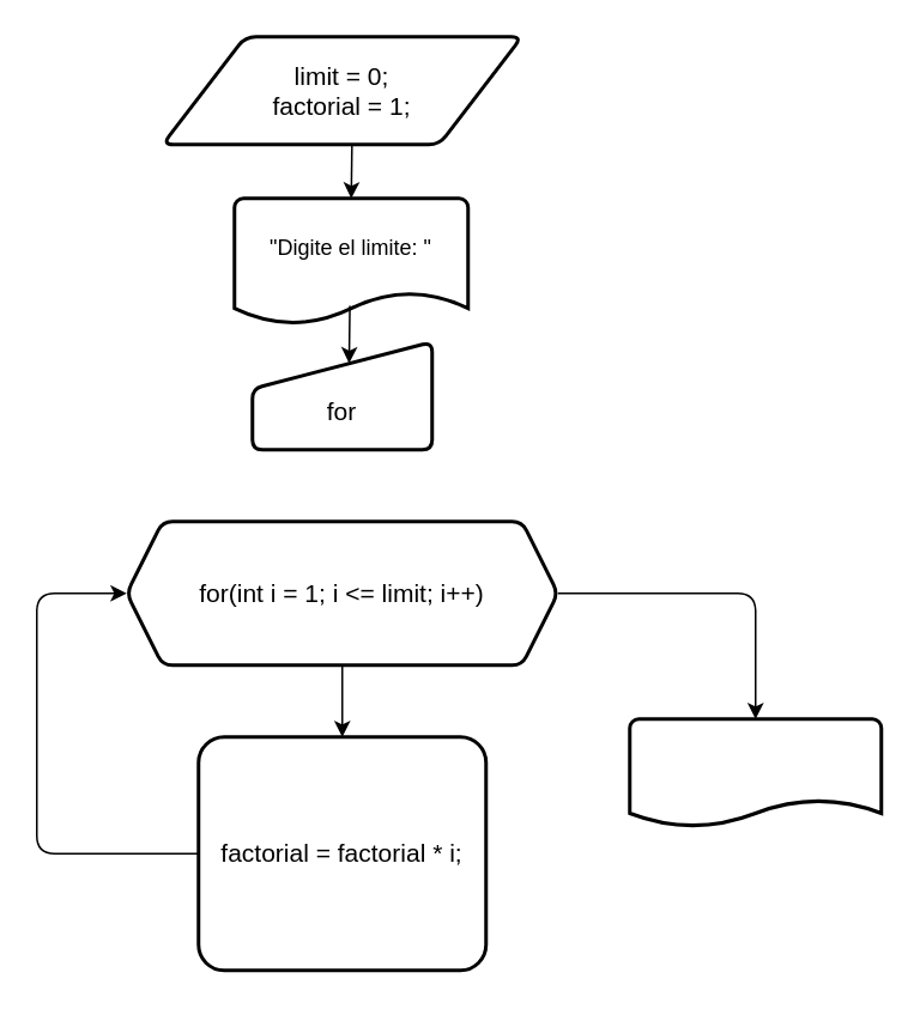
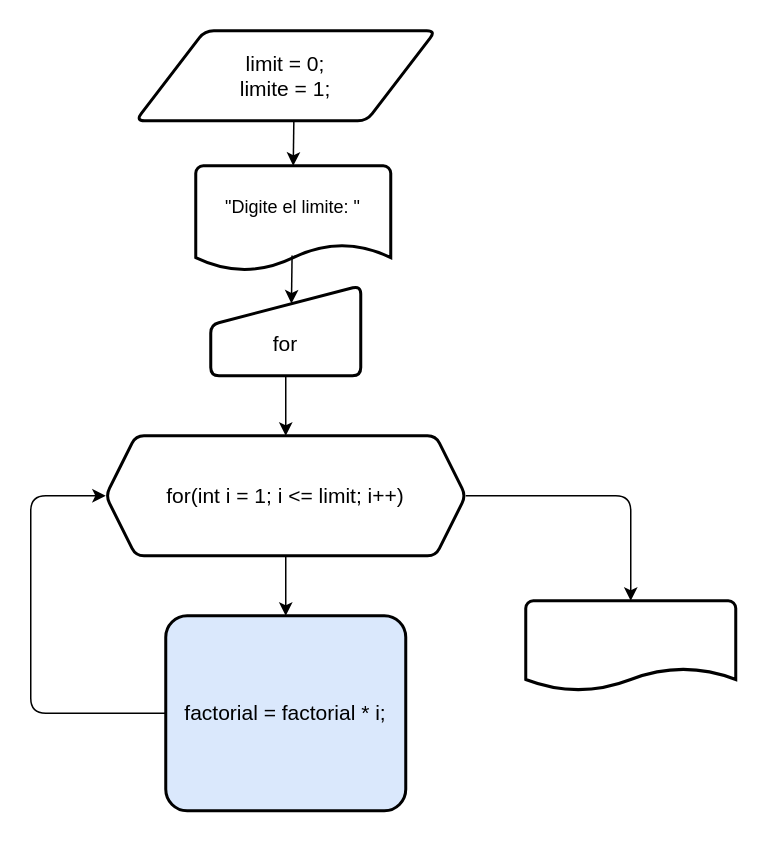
  <mxCell id="0" />
  <mxCell id="1" parent="0" />
- <mxCell id="2" value="limit = 0;&lt;div&gt;factorial = 1;&lt;/div&gt;" style="shape=parallelogram;html=1;strokeWidth=2;perimeter=parallelogramPerimeter;whiteSpace=wrap;rounded=1;arcSize=12;size=0.23;fontSize=14;" vertex="1" parent="1"><mxGeometry x="90" y="20" width="200" height="60" as="geometry" /></mxCell>
+ <mxCell id="2" value="limit = 0;&lt;div&gt;limite = 1;&lt;/div&gt;" style="shape=parallelogram;html=1;strokeWidth=2;perimeter=parallelogramPerimeter;whiteSpace=wrap;rounded=1;arcSize=12;size=0.23;fontSize=14;" vertex="1" parent="1"><mxGeometry x="90" y="20" width="200" height="60" as="geometry" /></mxCell>
  <mxCell id="3" value="&quot;Digite el limite: &quot;&lt;div&gt;&lt;br&gt;&lt;/div&gt;" style="strokeWidth=2;html=1;shape=mxgraph.flowchart.document2;whiteSpace=wrap;size=0.25;" vertex="1" parent="1"><mxGeometry x="130" y="110" width="130" height="70" as="geometry" /></mxCell>
  <mxCell id="4" value="" style="edgeStyle=none;orthogonalLoop=1;jettySize=auto;html=1;exitX=0.527;exitY=0.995;exitDx=0;exitDy=0;exitPerimeter=0;entryX=0.5;entryY=0;entryDx=0;entryDy=0;entryPerimeter=0;" edge="1" parent="1" source="2" target="3"><mxGeometry width="100" relative="1" as="geometry"><mxPoint x="180" y="100" as="sourcePoint" /><mxPoint x="196" y="130" as="targetPoint" /><Array as="points" /></mxGeometry></mxCell>
+ <mxCell id="5" value="" style="edgeStyle=none;html=1;" edge="1" parent="1" source="6" target="10"><mxGeometry relative="1" as="geometry" /></mxCell>
  <mxCell id="6" value="&lt;div&gt;&lt;br&gt;&lt;/div&gt;&lt;div&gt;for&lt;/div&gt;" style="html=1;strokeWidth=2;shape=manualInput;whiteSpace=wrap;rounded=1;size=26;arcSize=11;fontSize=14;" vertex="1" parent="1"><mxGeometry x="140" y="190" width="100" height="60" as="geometry" /></mxCell>
  <mxCell id="7" style="edgeStyle=none;html=1;entryX=0.538;entryY=0.197;entryDx=0;entryDy=0;entryPerimeter=0;exitX=0.494;exitY=0.855;exitDx=0;exitDy=0;exitPerimeter=0;" edge="1" parent="1" source="3" target="6"><mxGeometry relative="1" as="geometry" /></mxCell>
  <mxCell id="8" value="" style="edgeStyle=none;html=1;" edge="1" parent="1" source="10" target="12"><mxGeometry relative="1" as="geometry" /></mxCell>
  <mxCell id="9" style="edgeStyle=none;html=1;exitX=1;exitY=0.5;exitDx=0;exitDy=0;entryX=0.5;entryY=0;entryDx=0;entryDy=0;entryPerimeter=0;" edge="1" parent="1" source="10" target="13"><mxGeometry relative="1" as="geometry"><mxPoint x="470" y="390" as="targetPoint" /><Array as="points"><mxPoint x="420" y="330" /></Array></mxGeometry></mxCell>
  <mxCell id="10" value="for(int i = 1; i &amp;lt;= limit; i++)" style="whiteSpace=wrap;html=1;fontSize=14;strokeWidth=2;rounded=1;arcSize=11;shape=hexagon;perimeter=hexagonPerimeter2;fixedSize=1;" vertex="1" parent="1"><mxGeometry x="70" y="290" width="240" height="80" as="geometry" /></mxCell>
  <mxCell id="11" style="edgeStyle=none;html=1;entryX=0;entryY=0.5;entryDx=0;entryDy=0;exitX=0;exitY=0.5;exitDx=0;exitDy=0;" edge="1" parent="1" source="12" target="10"><mxGeometry relative="1" as="geometry"><Array as="points"><mxPoint x="20" y="475" /><mxPoint x="20" y="330" /></Array></mxGeometry></mxCell>
- <mxCell id="12" value="factorial = factorial * i;" style="whiteSpace=wrap;html=1;fontSize=14;strokeWidth=2;rounded=1;arcSize=11;fontStyle=0" vertex="1" parent="1"><mxGeometry x="110" y="410" width="160" height="130" as="geometry" /></mxCell>
+ <mxCell id="12" value="factorial = factorial * i;" style="whiteSpace=wrap;html=1;fontSize=14;strokeWidth=2;rounded=1;arcSize=11;fontStyle=0;fillColor=#dae8fc;" vertex="1" parent="1"><mxGeometry x="110" y="410" width="160" height="130" as="geometry" /></mxCell>
  <mxCell id="13" value="" style="strokeWidth=2;html=1;shape=mxgraph.flowchart.document2;whiteSpace=wrap;size=0.25;" vertex="1" parent="1"><mxGeometry x="350" y="400" width="140" height="60" as="geometry" /></mxCell>
